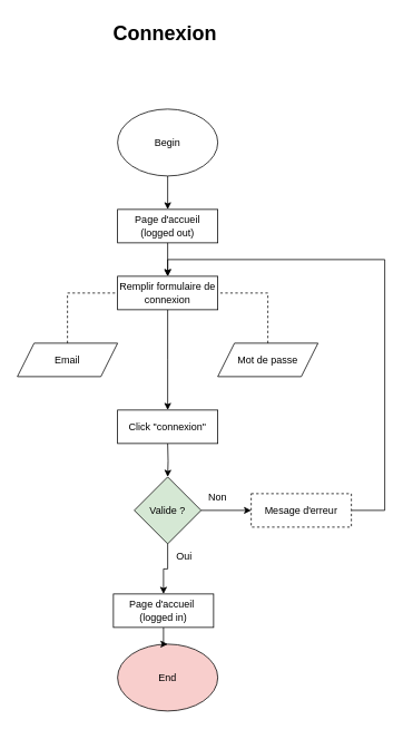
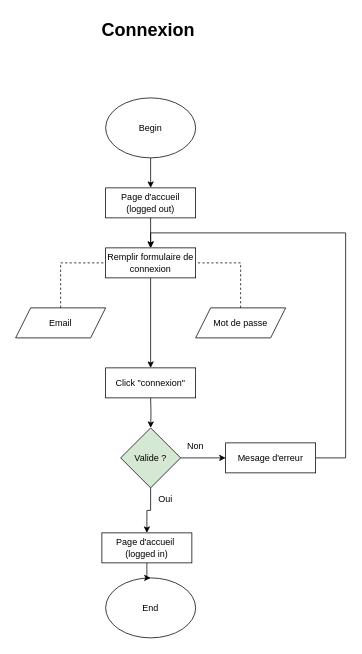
  <mxCell id="0" />
  <mxCell id="1" parent="0" />
  <mxCell id="2" value="" style="edgeStyle=orthogonalEdgeStyle;rounded=0;orthogonalLoop=1;jettySize=auto;html=1;" edge="1" parent="1" source="3" target="5"><mxGeometry relative="1" as="geometry" /></mxCell>
  <mxCell id="3" value="Begin" style="ellipse;whiteSpace=wrap;html=1;" vertex="1" parent="1"><mxGeometry x="140" y="130" width="120" height="80" as="geometry" /></mxCell>
- <mxCell id="4" value="End" style="ellipse;whiteSpace=wrap;html=1;fillColor=#f8cecc;" vertex="1" parent="1"><mxGeometry x="140" y="770" width="120" height="80" as="geometry" /></mxCell>
+ <mxCell id="4" value="End" style="ellipse;whiteSpace=wrap;html=1;" vertex="1" parent="1"><mxGeometry x="140" y="770" width="120" height="80" as="geometry" /></mxCell>
  <mxCell id="5" value="Page d'accueil&lt;br&gt;(logged out)" style="rounded=0;whiteSpace=wrap;html=1;" vertex="1" parent="1"><mxGeometry x="140" y="250" width="120" height="40" as="geometry" /></mxCell>
  <mxCell id="6" value="" style="edgeStyle=orthogonalEdgeStyle;rounded=0;orthogonalLoop=1;jettySize=auto;html=1;exitX=0.5;exitY=1;exitDx=0;exitDy=0;" edge="1" parent="1" source="5" target="8"><mxGeometry relative="1" as="geometry"><mxPoint x="200" y="370" as="sourcePoint" /></mxGeometry></mxCell>
  <mxCell id="7" style="edgeStyle=orthogonalEdgeStyle;rounded=0;orthogonalLoop=1;jettySize=auto;html=1;entryX=0.5;entryY=0;entryDx=0;entryDy=0;" edge="1" parent="1" source="8"><mxGeometry relative="1" as="geometry"><mxPoint x="200" y="490" as="targetPoint" /></mxGeometry></mxCell>
  <mxCell id="8" value="Remplir formulaire de connexion" style="rounded=0;whiteSpace=wrap;html=1;" vertex="1" parent="1"><mxGeometry x="140" y="330" width="120" height="40" as="geometry" /></mxCell>
  <mxCell id="9" value="Email" style="shape=parallelogram;perimeter=parallelogramPerimeter;whiteSpace=wrap;html=1;fixedSize=1;" vertex="1" parent="1"><mxGeometry x="20" y="410" width="120" height="40" as="geometry" /></mxCell>
  <mxCell id="10" value="Mot de passe" style="shape=parallelogram;perimeter=parallelogramPerimeter;whiteSpace=wrap;html=1;fixedSize=1;" vertex="1" parent="1"><mxGeometry x="260" y="410" width="120" height="40" as="geometry" /></mxCell>
  <mxCell id="11" value="" style="endArrow=none;dashed=1;html=1;rounded=0;exitX=0.5;exitY=0;exitDx=0;exitDy=0;" edge="1" parent="1" source="9"><mxGeometry width="50" height="50" relative="1" as="geometry"><mxPoint x="90" y="400" as="sourcePoint" /><mxPoint x="140" y="350" as="targetPoint" /><Array as="points"><mxPoint x="80" y="350" /></Array></mxGeometry></mxCell>
  <mxCell id="12" value="" style="endArrow=none;dashed=1;html=1;rounded=0;entryX=1;entryY=0.5;entryDx=0;entryDy=0;" edge="1" parent="1" target="8"><mxGeometry width="50" height="50" relative="1" as="geometry"><mxPoint x="320" y="410" as="sourcePoint" /><mxPoint x="370" y="360" as="targetPoint" /><Array as="points"><mxPoint x="320" y="350" /></Array></mxGeometry></mxCell>
  <mxCell id="13" value="" style="edgeStyle=orthogonalEdgeStyle;rounded=0;orthogonalLoop=1;jettySize=auto;html=1;" edge="1" parent="1" target="16"><mxGeometry relative="1" as="geometry"><mxPoint x="200" y="530" as="sourcePoint" /></mxGeometry></mxCell>
  <mxCell id="14" value="" style="edgeStyle=orthogonalEdgeStyle;rounded=0;orthogonalLoop=1;jettySize=auto;html=1;" edge="1" parent="1" source="16" target="18"><mxGeometry relative="1" as="geometry" /></mxCell>
  <mxCell id="15" value="" style="edgeStyle=orthogonalEdgeStyle;rounded=0;orthogonalLoop=1;jettySize=auto;html=1;" edge="1" parent="1" source="16" target="20"><mxGeometry relative="1" as="geometry" /></mxCell>
  <mxCell id="16" value="Valide ?" style="rhombus;whiteSpace=wrap;html=1;fillColor=#d5e8d4;" vertex="1" parent="1"><mxGeometry x="160" y="570" width="80" height="80" as="geometry" /></mxCell>
  <mxCell id="17" value="" style="edgeStyle=orthogonalEdgeStyle;rounded=0;orthogonalLoop=1;jettySize=auto;html=1;" edge="1" parent="1" source="18" target="4"><mxGeometry relative="1" as="geometry" /></mxCell>
  <mxCell id="18" value="Page d'accueil&amp;nbsp;&lt;br&gt;(logged in)" style="rounded=0;whiteSpace=wrap;html=1;" vertex="1" parent="1"><mxGeometry x="135" y="710" width="120" height="40" as="geometry" /></mxCell>
  <mxCell id="19" style="edgeStyle=orthogonalEdgeStyle;rounded=0;orthogonalLoop=1;jettySize=auto;html=1;entryX=0.5;entryY=0;entryDx=0;entryDy=0;" edge="1" parent="1" source="20" target="8"><mxGeometry relative="1" as="geometry"><Array as="points"><mxPoint x="460" y="610" /><mxPoint x="460" y="310" /><mxPoint x="200" y="310" /></Array></mxGeometry></mxCell>
- <mxCell id="20" value="Mesage d'erreur" style="rounded=0;whiteSpace=wrap;html=1;dashed=1;" vertex="1" parent="1"><mxGeometry x="300" y="590" width="120" height="40" as="geometry" /></mxCell>
+ <mxCell id="20" value="Mesage d'erreur" style="rounded=0;whiteSpace=wrap;html=1;" vertex="1" parent="1"><mxGeometry x="300" y="590" width="120" height="40" as="geometry" /></mxCell>
  <mxCell id="21" value="Click &quot;connexion&quot;" style="rounded=0;whiteSpace=wrap;html=1;" vertex="1" parent="1"><mxGeometry x="140" y="490" width="120" height="40" as="geometry" /></mxCell>
  <mxCell id="22" value="Non" style="text;html=1;strokeColor=none;fillColor=none;align=center;verticalAlign=middle;whiteSpace=wrap;rounded=0;" vertex="1" parent="1"><mxGeometry x="230" y="580" width="60" height="30" as="geometry" /></mxCell>
  <mxCell id="23" value="Oui" style="text;html=1;strokeColor=none;fillColor=none;align=center;verticalAlign=middle;whiteSpace=wrap;rounded=0;" vertex="1" parent="1"><mxGeometry x="190" y="650" width="60" height="30" as="geometry" /></mxCell>
  <mxCell id="24" value="&lt;h1&gt;&lt;span style=&quot;background-color: initial;&quot;&gt;Connexion&lt;/span&gt;&lt;br&gt;&lt;/h1&gt;" style="text;html=1;strokeColor=none;fillColor=none;spacing=5;spacingTop=-20;whiteSpace=wrap;overflow=hidden;rounded=0;" vertex="1" parent="1"><mxGeometry x="130" y="20" width="190" height="120" as="geometry" /></mxCell>
